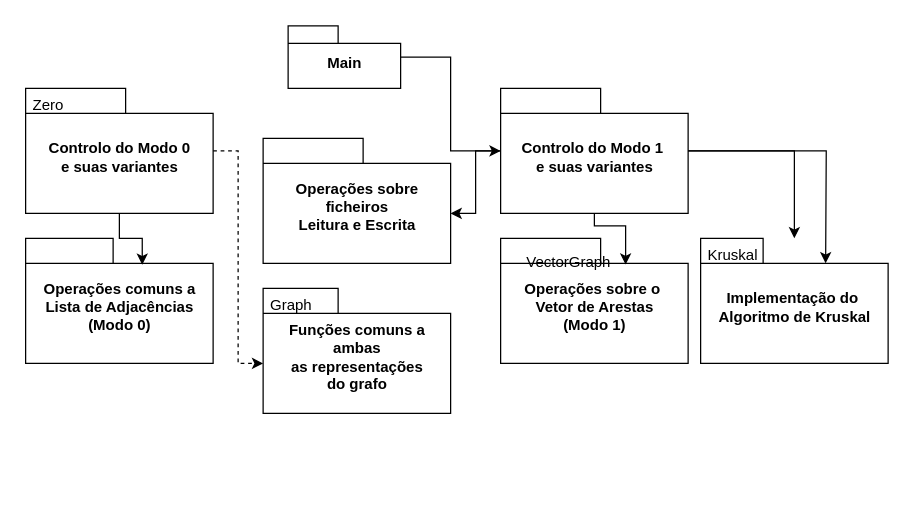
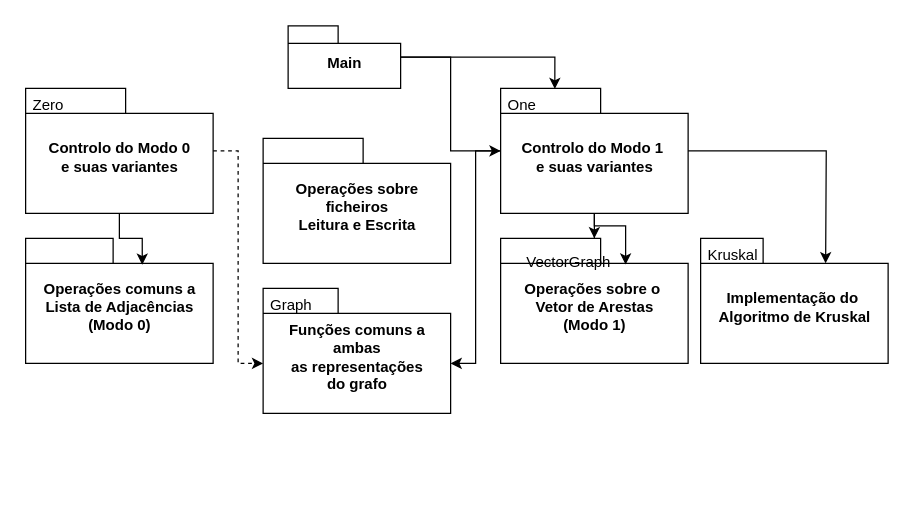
  <mxCell id="0" />
  <mxCell id="1" parent="0" />
+ <mxCell id="2" style="edgeStyle=orthogonalEdgeStyle;rounded=0;orthogonalLoop=1;jettySize=auto;html=1;entryX=0.542;entryY=0.022;entryDx=0;entryDy=0;entryPerimeter=0;" edge="1" parent="1" source="4" target="21"><mxGeometry relative="1" as="geometry" /></mxCell>
  <mxCell id="3" style="edgeStyle=orthogonalEdgeStyle;rounded=0;orthogonalLoop=1;jettySize=auto;html=1;" edge="1" parent="1" source="4" target="20"><mxGeometry relative="1" as="geometry" /></mxCell>
  <mxCell id="4" value="Main" style="shape=folder;fontStyle=1;spacingTop=10;tabWidth=40;tabHeight=14;tabPosition=left;html=1;" vertex="1" parent="1"><mxGeometry x="230" y="20" width="90" height="50" as="geometry" /></mxCell>
  <mxCell id="5" value="" style="group" vertex="1" connectable="0" parent="1"><mxGeometry x="210" y="110" width="150" height="100" as="geometry" /></mxCell>
  <mxCell id="6" value="Operações sobre &lt;br&gt;ficheiros&lt;br&gt;Leitura e Escrita" style="shape=folder;fontStyle=1;spacingTop=10;tabWidth=80;tabHeight=20;tabPosition=left;html=1;" vertex="1" parent="5"><mxGeometry width="150" height="100" as="geometry" /></mxCell>
  <mxCell id="7" value="" style="group" vertex="1" connectable="0" parent="1"><mxGeometry x="20" y="190" width="150" height="100" as="geometry" /></mxCell>
  <mxCell id="8" value="Operações comuns a&lt;br&gt;Lista de Adjacências&lt;br&gt;(Modo 0)" style="shape=folder;fontStyle=1;spacingTop=10;tabWidth=70;tabHeight=20;tabPosition=left;html=1;" vertex="1" parent="7"><mxGeometry width="150" height="100" as="geometry" /></mxCell>
  <mxCell id="9" value="" style="group" vertex="1" connectable="0" parent="1"><mxGeometry x="560" y="190" width="150" height="100" as="geometry" /></mxCell>
  <mxCell id="10" value="Implementação do&amp;nbsp;&lt;br&gt;Algoritmo de Kruskal" style="shape=folder;fontStyle=1;spacingTop=10;tabWidth=50;tabHeight=20;tabPosition=left;html=1;" vertex="1" parent="9"><mxGeometry width="150" height="100" as="geometry" /></mxCell>
  <mxCell id="11" value="Kruskal" style="text;strokeColor=none;fillColor=none;spacingLeft=4;spacingRight=4;overflow=hidden;rotatable=0;points=[[0,0.5],[1,0.5]];portConstraint=eastwest;fontSize=12;" vertex="1" parent="9"><mxGeometry width="80" height="20" as="geometry" /></mxCell>
  <mxCell id="12" value="" style="group" vertex="1" connectable="0" parent="1"><mxGeometry x="340" y="300" width="180" height="100" as="geometry" /></mxCell>
  <mxCell id="13" value="" style="group" vertex="1" connectable="0" parent="12"><mxGeometry x="-130" y="-70" width="150" height="100" as="geometry" /></mxCell>
  <mxCell id="14" value="Funções comuns a &lt;br&gt;ambas &lt;br&gt;as representações &lt;br&gt;do grafo" style="shape=folder;fontStyle=1;spacingTop=10;tabWidth=60;tabHeight=20;tabPosition=left;html=1;" vertex="1" parent="13"><mxGeometry width="150" height="100" as="geometry" /></mxCell>
  <mxCell id="15" value="Graph" style="text;strokeColor=none;fillColor=none;spacingLeft=4;spacingRight=4;overflow=hidden;rotatable=0;points=[[0,0.5],[1,0.5]];portConstraint=eastwest;fontSize=12;" vertex="1" parent="13"><mxGeometry width="60" height="20" as="geometry" /></mxCell>
  <mxCell id="16" value="" style="group" vertex="1" connectable="0" parent="1"><mxGeometry x="20" y="70" width="150" height="100" as="geometry" /></mxCell>
  <mxCell id="17" value="Controlo do Modo 0 &lt;br&gt;e suas variantes" style="shape=folder;fontStyle=1;spacingTop=10;tabWidth=80;tabHeight=20;tabPosition=left;html=1;" vertex="1" parent="16"><mxGeometry width="150" height="100" as="geometry" /></mxCell>
  <mxCell id="18" value="Zero" style="text;strokeColor=none;fillColor=none;spacingLeft=4;spacingRight=4;overflow=hidden;rotatable=0;points=[[0,0.5],[1,0.5]];portConstraint=eastwest;fontSize=12;" vertex="1" parent="16"><mxGeometry width="80" height="20" as="geometry" /></mxCell>
  <mxCell id="19" value="" style="group" vertex="1" connectable="0" parent="1"><mxGeometry x="400" y="70" width="150" height="100" as="geometry" /></mxCell>
  <mxCell id="20" value="Controlo do Modo 1&amp;nbsp;&lt;br&gt;e suas variantes" style="shape=folder;fontStyle=1;spacingTop=10;tabWidth=80;tabHeight=20;tabPosition=left;html=1;" vertex="1" parent="19"><mxGeometry width="150" height="100" as="geometry" /></mxCell>
+ <mxCell id="21" value="One" style="text;strokeColor=none;fillColor=none;spacingLeft=4;spacingRight=4;overflow=hidden;rotatable=0;points=[[0,0.5],[1,0.5]];portConstraint=eastwest;fontSize=12;" vertex="1" parent="19"><mxGeometry width="80" height="20" as="geometry" /></mxCell>
  <mxCell id="22" value="" style="group" vertex="1" connectable="0" parent="1"><mxGeometry x="400" y="190" width="150" height="100" as="geometry" /></mxCell>
  <mxCell id="23" value="Operações sobre o&amp;nbsp;&lt;br&gt;Vetor de Arestas&lt;br&gt;(Modo 1)" style="shape=folder;fontStyle=1;spacingTop=10;tabWidth=80;tabHeight=20;tabPosition=left;html=1;" vertex="1" parent="22"><mxGeometry width="150" height="100" as="geometry" /></mxCell>
  <mxCell id="24" value="VectorGraph" style="text;strokeColor=none;fillColor=none;spacingLeft=4;spacingRight=4;overflow=hidden;rotatable=0;points=[[0,0.5],[1,0.5]];portConstraint=eastwest;fontSize=12;" vertex="1" parent="22"><mxGeometry x="15" y="5" width="80" height="20" as="geometry" /></mxCell>
  <mxCell id="25" style="edgeStyle=orthogonalEdgeStyle;rounded=0;orthogonalLoop=1;jettySize=auto;html=1;entryX=0;entryY=0;entryDx=0;entryDy=60;entryPerimeter=0;dashed=1;" edge="1" parent="1" source="17" target="14"><mxGeometry relative="1" as="geometry" /></mxCell>
  <mxCell id="26" style="edgeStyle=orthogonalEdgeStyle;rounded=0;orthogonalLoop=1;jettySize=auto;html=1;entryX=0.622;entryY=0.211;entryDx=0;entryDy=0;entryPerimeter=0;" edge="1" parent="1" source="17" target="8"><mxGeometry relative="1" as="geometry"><mxPoint x="95" y="210" as="targetPoint" /></mxGeometry></mxCell>
- <mxCell id="27" style="edgeStyle=orthogonalEdgeStyle;rounded=0;orthogonalLoop=1;jettySize=auto;html=1;entryX=0;entryY=0;entryDx=150;entryDy=60;entryPerimeter=0;" edge="1" parent="1" source="20" target="6"><mxGeometry relative="1" as="geometry" /></mxCell>
- <mxCell id="28" style="edgeStyle=orthogonalEdgeStyle;rounded=0;orthogonalLoop=1;jettySize=auto;html=1;" edge="1" parent="1" source="20" target="10"><mxGeometry relative="1" as="geometry" /></mxCell>
+ <mxCell id="27" style="edgeStyle=orthogonalEdgeStyle;rounded=0;orthogonalLoop=1;jettySize=auto;html=1;" edge="1" parent="1" source="20" target="23"><mxGeometry relative="1" as="geometry" /></mxCell>
+ <mxCell id="28" style="edgeStyle=orthogonalEdgeStyle;rounded=0;orthogonalLoop=1;jettySize=auto;html=1;entryX=0;entryY=0;entryDx=150;entryDy=60;entryPerimeter=0;" edge="1" parent="1" source="20" target="14"><mxGeometry relative="1" as="geometry" /></mxCell>
  <mxCell id="29" style="edgeStyle=orthogonalEdgeStyle;rounded=0;orthogonalLoop=1;jettySize=auto;html=1;" edge="1" parent="1" source="20"><mxGeometry relative="1" as="geometry"><mxPoint x="500" y="211" as="targetPoint" /><Array as="points"><mxPoint x="475" y="180" /><mxPoint x="500" y="180" /><mxPoint x="500" y="211" /></Array></mxGeometry></mxCell>
  <mxCell id="30" style="edgeStyle=orthogonalEdgeStyle;rounded=0;orthogonalLoop=1;jettySize=auto;html=1;" edge="1" parent="1" source="20"><mxGeometry relative="1" as="geometry"><mxPoint x="660" y="210" as="targetPoint" /></mxGeometry></mxCell>
